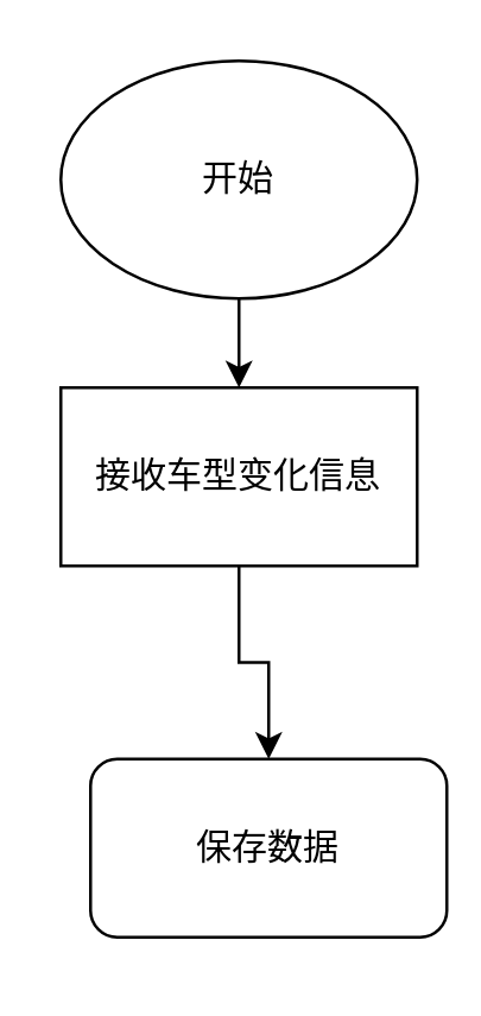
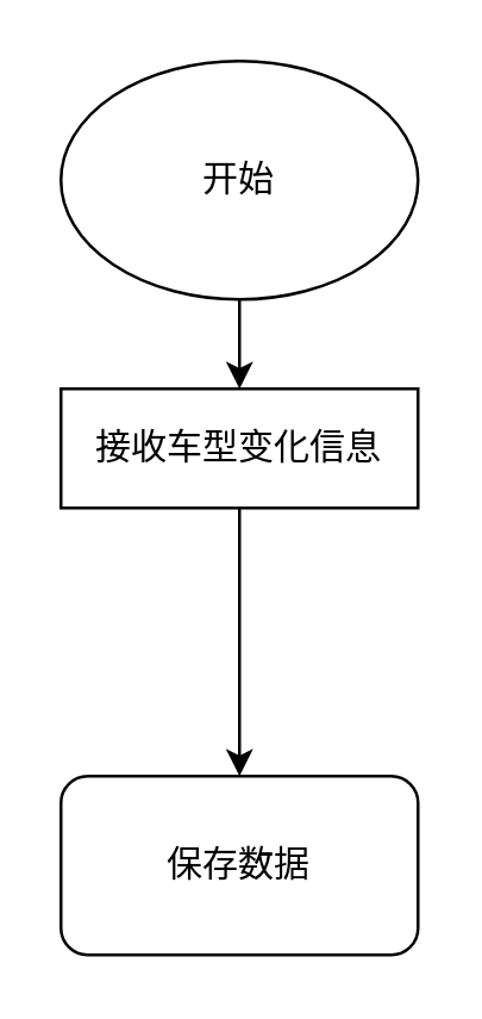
  <mxCell id="0" />
  <mxCell id="1" parent="0" />
  <mxCell id="2" value="" style="edgeStyle=orthogonalEdgeStyle;rounded=0;orthogonalLoop=1;jettySize=auto;html=1;" edge="1" parent="1" source="3" target="5"><mxGeometry relative="1" as="geometry" /></mxCell>
  <mxCell id="3" value="开始" style="ellipse;whiteSpace=wrap;html=1;" vertex="1" parent="1"><mxGeometry x="20" y="20" width="120" height="80" as="geometry" /></mxCell>
  <mxCell id="4" value="" style="edgeStyle=orthogonalEdgeStyle;rounded=0;orthogonalLoop=1;jettySize=auto;html=1;" edge="1" parent="1" source="5" target="6"><mxGeometry relative="1" as="geometry" /></mxCell>
- <mxCell id="5" value="接收车型变化信息" style="rounded=0;whiteSpace=wrap;html=1;" vertex="1" parent="1"><mxGeometry x="20" y="130" width="120" height="60" as="geometry" /></mxCell>
- <mxCell id="6" value="保存数据" style="rounded=1;whiteSpace=wrap;html=1;" vertex="1" parent="1"><mxGeometry x="30" y="255" width="120" height="60" as="geometry" /></mxCell>
+ <mxCell id="5" value="接收车型变化信息" style="rounded=0;whiteSpace=wrap;html=1;" vertex="1" parent="1"><mxGeometry x="20" y="130" width="120" height="40" as="geometry" /></mxCell>
+ <mxCell id="6" value="保存数据" style="rounded=1;whiteSpace=wrap;html=1;" vertex="1" parent="1"><mxGeometry x="20" y="260" width="120" height="60" as="geometry" /></mxCell>
